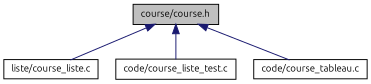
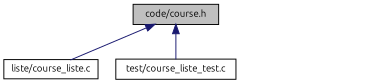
  digraph {
    fontname=Ubuntu
    node [color=black fillcolor=white fontname=Ubuntu fontsize=10 shape=record style=filled]
    edge [color=midnightblue dir=back fontname=Ubuntu fontsize=10 labelfontname=Helvetica labelfontsize=10 style=solid]
-   n1 [fillcolor=grey75 fontcolor=black height=0.2 label="course/course.h" width=0.4]
+   n1 [fillcolor=grey75 fontcolor=black height=0.2 label="code/course.h" width=0.4]
    n2 [height=0.2 label="liste/course_liste.c" width=0.4]
-   n3 [height=0.2 label="code/course_liste_test.c" width=0.4]
-   n4 [height=0.2 label="code/course_tableau.c" width=0.4]
+   n3 [height=0.2 label="test/course_liste_test.c" width=0.4]
    n1 -> n2
    n1 -> n3
-   n1 -> n4
  }
